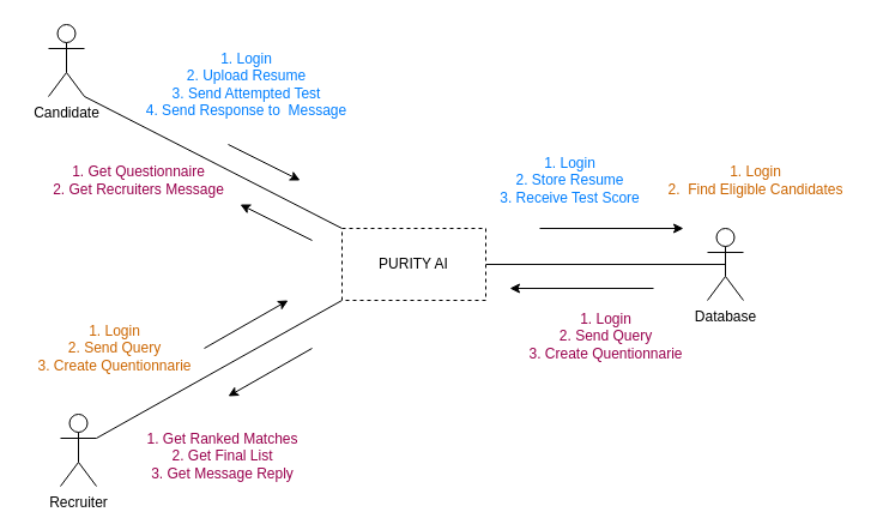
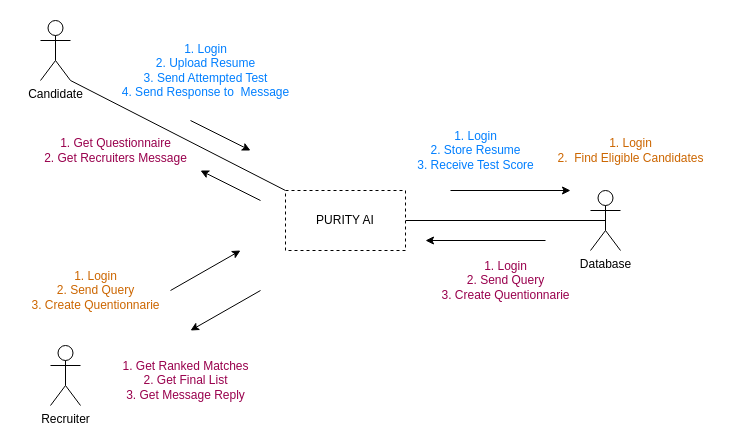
  <mxCell id="0" />
  <mxCell id="1" parent="0" />
  <mxCell id="2" style="rounded=0;orthogonalLoop=1;jettySize=auto;html=1;exitX=1;exitY=1;exitDx=0;exitDy=0;exitPerimeter=0;entryX=0;entryY=0;entryDx=0;entryDy=0;endArrow=none;endFill=0;" edge="1" parent="1" source="3" target="7"><mxGeometry relative="1" as="geometry" /></mxCell>
  <mxCell id="3" value="Candidate" style="shape=umlActor;verticalLabelPosition=bottom;verticalAlign=top;html=1;outlineConnect=0;" vertex="1" parent="1"><mxGeometry x="40" y="20" width="30" height="60" as="geometry" /></mxCell>
- <mxCell id="4" style="rounded=0;orthogonalLoop=1;jettySize=auto;html=1;exitX=1;exitY=0.333;exitDx=0;exitDy=0;exitPerimeter=0;entryX=0;entryY=1;entryDx=0;entryDy=0;endArrow=none;endFill=0;" edge="1" parent="1" source="5" target="7"><mxGeometry relative="1" as="geometry" /></mxCell>
  <mxCell id="5" value="Recruiter" style="shape=umlActor;verticalLabelPosition=bottom;verticalAlign=top;html=1;outlineConnect=0;" vertex="1" parent="1"><mxGeometry x="50" y="345" width="30" height="60" as="geometry" /></mxCell>
  <mxCell id="6" style="edgeStyle=orthogonalEdgeStyle;rounded=0;orthogonalLoop=1;jettySize=auto;html=1;entryX=0.5;entryY=0.5;entryDx=0;entryDy=0;entryPerimeter=0;endArrow=none;endFill=0;" edge="1" parent="1" source="7" target="8"><mxGeometry relative="1" as="geometry" /></mxCell>
  <mxCell id="7" value="PURITY AI" style="rounded=0;whiteSpace=wrap;html=1;dashed=1;" vertex="1" parent="1"><mxGeometry x="285" y="190" width="120" height="60" as="geometry" /></mxCell>
  <mxCell id="8" value="Database" style="shape=umlActor;verticalLabelPosition=bottom;verticalAlign=top;html=1;outlineConnect=0;" vertex="1" parent="1"><mxGeometry x="590" y="190" width="30" height="60" as="geometry" /></mxCell>
  <mxCell id="9" value="&lt;font color=&quot;#007fff&quot;&gt;1. Login&lt;/font&gt;&lt;div&gt;&lt;font color=&quot;#007fff&quot;&gt;2. Upload Resume&lt;br&gt;3. Send Attempted Test&lt;br&gt;4. Send Response to&amp;nbsp; Message&lt;/font&gt;&lt;/div&gt;" style="text;html=1;align=center;verticalAlign=middle;resizable=0;points=[];autosize=1;strokeColor=none;fillColor=none;" vertex="1" parent="1"><mxGeometry x="110" y="35" width="190" height="70" as="geometry" /></mxCell>
  <mxCell id="10" value="&lt;font color=&quot;#007fff&quot;&gt;1. Login&lt;/font&gt;&lt;div&gt;&lt;font color=&quot;#007fff&quot;&gt;2. Store Resume&lt;br&gt;3. Receive Test Score&lt;/font&gt;&lt;/div&gt;" style="text;html=1;align=center;verticalAlign=middle;resizable=0;points=[];autosize=1;strokeColor=none;fillColor=none;" vertex="1" parent="1"><mxGeometry x="405" y="120" width="140" height="60" as="geometry" /></mxCell>
  <mxCell id="11" value="&lt;font color=&quot;#cc6600&quot;&gt;1. Login&lt;/font&gt;&lt;div&gt;&lt;font color=&quot;#cc6600&quot;&gt;2. Send Query&lt;br&gt;3. Create Quentionnarie&lt;/font&gt;&lt;/div&gt;" style="text;html=1;align=center;verticalAlign=middle;resizable=0;points=[];autosize=1;strokeColor=none;fillColor=none;" vertex="1" parent="1"><mxGeometry x="20" y="260" width="150" height="60" as="geometry" /></mxCell>
  <mxCell id="12" value="&lt;font color=&quot;#cc6600&quot;&gt;1. Login&lt;/font&gt;&lt;div&gt;&lt;font color=&quot;#cc6600&quot;&gt;2.&amp;nbsp; Find Eligible Candidates&lt;br&gt;&lt;/font&gt;&lt;/div&gt;" style="text;html=1;align=center;verticalAlign=middle;resizable=0;points=[];autosize=1;strokeColor=none;fillColor=none;" vertex="1" parent="1"><mxGeometry x="545" y="130" width="170" height="40" as="geometry" /></mxCell>
  <mxCell id="13" value="&lt;font color=&quot;#99004d&quot;&gt;1. Login&lt;/font&gt;&lt;div&gt;&lt;font color=&quot;#99004d&quot;&gt;2. Send Query&lt;br&gt;3. Create Quentionnarie&lt;/font&gt;&lt;/div&gt;" style="text;html=1;align=center;verticalAlign=middle;resizable=0;points=[];autosize=1;strokeColor=none;fillColor=none;" vertex="1" parent="1"><mxGeometry x="430" y="250" width="150" height="60" as="geometry" /></mxCell>
  <mxCell id="14" value="&lt;font color=&quot;#99004d&quot;&gt;1. Get Ranked Matches&lt;/font&gt;&lt;div&gt;&lt;font color=&quot;#99004d&quot;&gt;2. Get Final List&lt;br&gt;3. Get Message Reply&lt;/font&gt;&lt;/div&gt;" style="text;html=1;align=center;verticalAlign=middle;resizable=0;points=[];autosize=1;strokeColor=none;fillColor=none;" vertex="1" parent="1"><mxGeometry x="110" y="350" width="150" height="60" as="geometry" /></mxCell>
  <mxCell id="15" value="&lt;font color=&quot;#99004d&quot;&gt;1. Get Questionnaire&lt;/font&gt;&lt;div&gt;&lt;font color=&quot;#99004d&quot;&gt;2. Get Recruiters Message&lt;br&gt;&lt;/font&gt;&lt;/div&gt;" style="text;html=1;align=center;verticalAlign=middle;resizable=0;points=[];autosize=1;strokeColor=none;fillColor=none;" vertex="1" parent="1"><mxGeometry x="30" y="130" width="170" height="40" as="geometry" /></mxCell>
  <mxCell id="16" value="" style="endArrow=classic;html=1;rounded=0;" edge="1" parent="1"><mxGeometry width="50" height="50" relative="1" as="geometry"><mxPoint x="545" y="240" as="sourcePoint" /><mxPoint x="425" y="240" as="targetPoint" /></mxGeometry></mxCell>
  <mxCell id="17" value="" style="endArrow=classic;html=1;rounded=0;" edge="1" parent="1"><mxGeometry width="50" height="50" relative="1" as="geometry"><mxPoint x="450" y="190" as="sourcePoint" /><mxPoint x="570" y="190" as="targetPoint" /></mxGeometry></mxCell>
  <mxCell id="18" value="" style="endArrow=classic;html=1;rounded=0;" edge="1" parent="1"><mxGeometry width="50" height="50" relative="1" as="geometry"><mxPoint x="170" y="290" as="sourcePoint" /><mxPoint x="240" y="250" as="targetPoint" /></mxGeometry></mxCell>
  <mxCell id="19" value="" style="endArrow=classic;html=1;rounded=0;" edge="1" parent="1"><mxGeometry width="50" height="50" relative="1" as="geometry"><mxPoint x="260" y="290" as="sourcePoint" /><mxPoint x="190" y="330" as="targetPoint" /></mxGeometry></mxCell>
  <mxCell id="20" value="" style="endArrow=classic;html=1;rounded=0;" edge="1" parent="1"><mxGeometry width="50" height="50" relative="1" as="geometry"><mxPoint x="190" y="120" as="sourcePoint" /><mxPoint x="250" y="150" as="targetPoint" /></mxGeometry></mxCell>
  <mxCell id="21" value="" style="endArrow=classic;html=1;rounded=0;" edge="1" parent="1"><mxGeometry width="50" height="50" relative="1" as="geometry"><mxPoint x="260" y="200" as="sourcePoint" /><mxPoint x="200" y="170" as="targetPoint" /></mxGeometry></mxCell>
